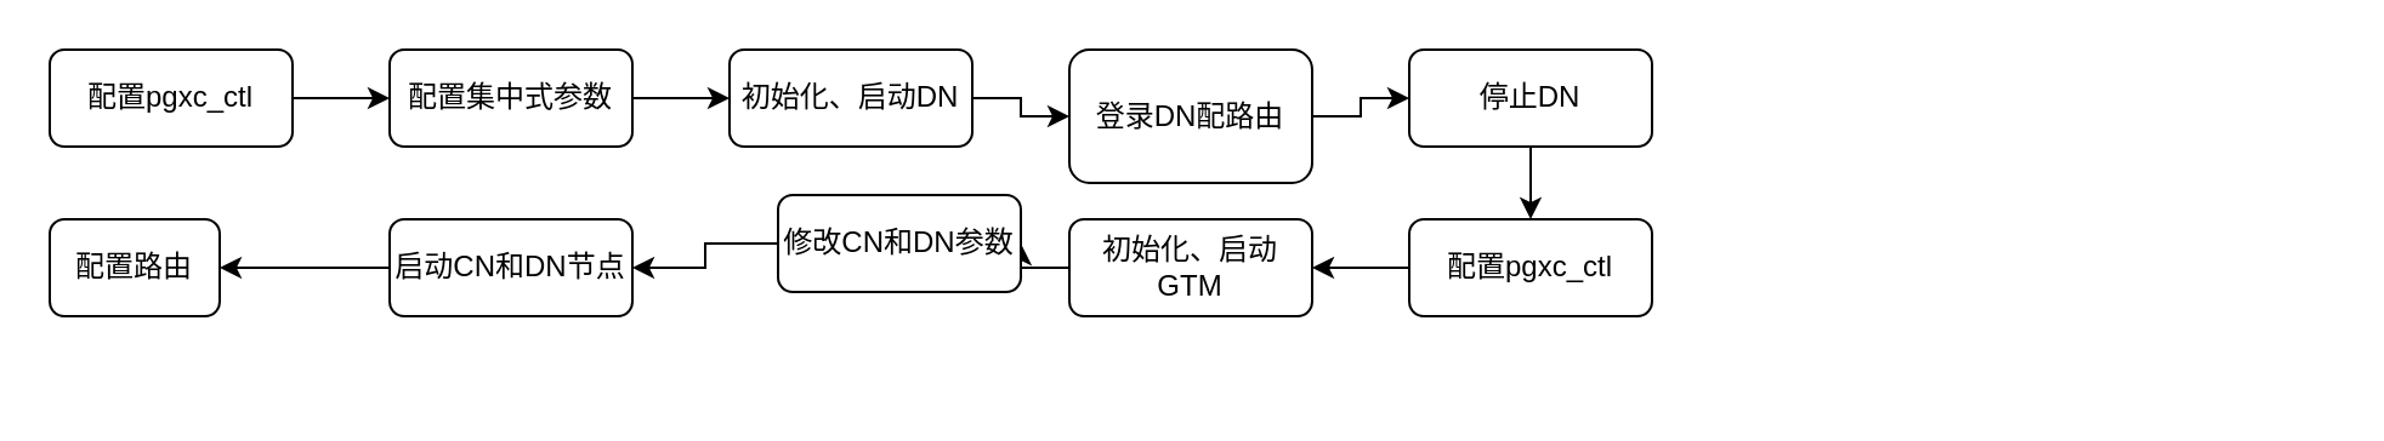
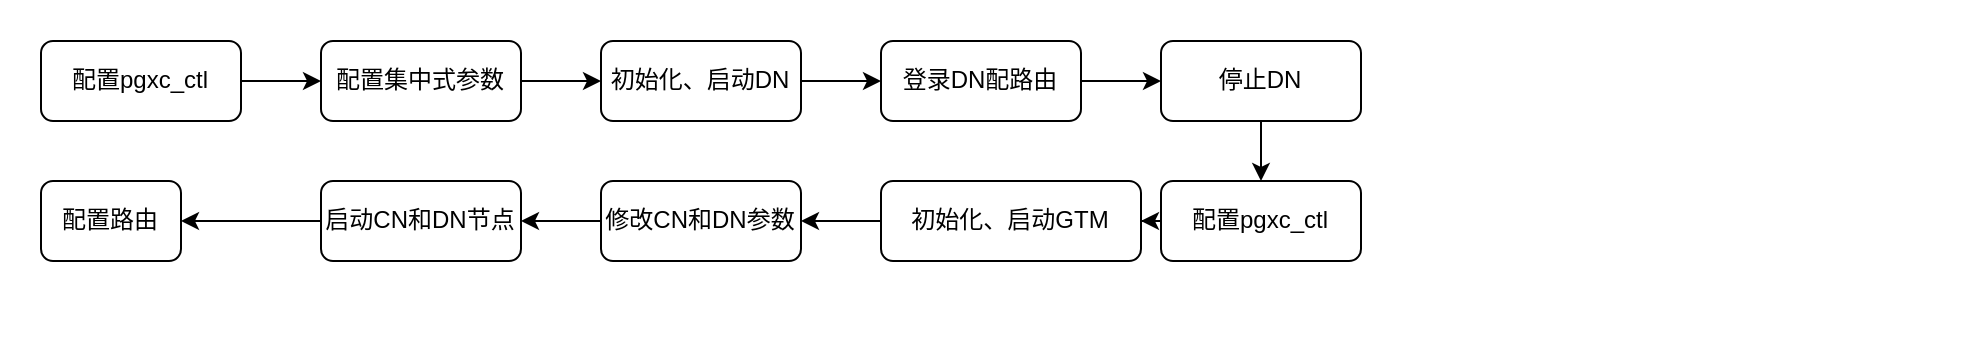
  <mxCell id="0" />
  <mxCell id="1" parent="0" />
  <mxCell id="2" style="edgeStyle=orthogonalEdgeStyle;rounded=0;orthogonalLoop=1;jettySize=auto;html=1;exitX=1;exitY=0.5;exitDx=0;exitDy=0;entryX=0;entryY=0.5;entryDx=0;entryDy=0;" edge="1" parent="1" source="3" target="5"><mxGeometry relative="1" as="geometry" /></mxCell>
  <mxCell id="3" value="配置pgxc_ctl" style="rounded=1;whiteSpace=wrap;html=1;" vertex="1" parent="1"><mxGeometry x="20" y="20" width="100" height="40" as="geometry" /></mxCell>
  <mxCell id="4" style="edgeStyle=orthogonalEdgeStyle;rounded=0;orthogonalLoop=1;jettySize=auto;html=1;exitX=1;exitY=0.5;exitDx=0;exitDy=0;entryX=0;entryY=0.5;entryDx=0;entryDy=0;" edge="1" parent="1" source="5" target="7"><mxGeometry relative="1" as="geometry" /></mxCell>
  <mxCell id="5" value="配置集中式参数" style="rounded=1;whiteSpace=wrap;html=1;" vertex="1" parent="1"><mxGeometry x="160" y="20" width="100" height="40" as="geometry" /></mxCell>
  <mxCell id="6" style="edgeStyle=orthogonalEdgeStyle;rounded=0;orthogonalLoop=1;jettySize=auto;html=1;exitX=1;exitY=0.5;exitDx=0;exitDy=0;" edge="1" parent="1" source="7" target="9"><mxGeometry relative="1" as="geometry" /></mxCell>
  <mxCell id="7" value="初始化、启动DN" style="rounded=1;whiteSpace=wrap;html=1;" vertex="1" parent="1"><mxGeometry x="300" y="20" width="100" height="40" as="geometry" /></mxCell>
  <mxCell id="8" style="edgeStyle=orthogonalEdgeStyle;rounded=0;orthogonalLoop=1;jettySize=auto;html=1;exitX=1;exitY=0.5;exitDx=0;exitDy=0;entryX=0;entryY=0.5;entryDx=0;entryDy=0;" edge="1" parent="1" source="9" target="12"><mxGeometry relative="1" as="geometry" /></mxCell>
- <mxCell id="9" value="登录DN配路由" style="rounded=1;whiteSpace=wrap;html=1;" vertex="1" parent="1"><mxGeometry x="440" y="20" width="100" height="55" as="geometry" /></mxCell>
+ <mxCell id="9" value="登录DN配路由" style="rounded=1;whiteSpace=wrap;html=1;" vertex="1" parent="1"><mxGeometry x="440" y="20" width="100" height="40" as="geometry" /></mxCell>
  <mxCell id="10" style="edgeStyle=orthogonalEdgeStyle;rounded=0;orthogonalLoop=1;jettySize=auto;html=1;exitX=0.5;exitY=1;exitDx=0;exitDy=0;" edge="1" parent="1"><mxGeometry relative="1" as="geometry"><mxPoint x="960" y="160" as="sourcePoint" /><mxPoint x="960" y="160" as="targetPoint" /></mxGeometry></mxCell>
  <mxCell id="11" style="edgeStyle=orthogonalEdgeStyle;rounded=0;orthogonalLoop=1;jettySize=auto;html=1;exitX=0.5;exitY=1;exitDx=0;exitDy=0;entryX=0.5;entryY=0;entryDx=0;entryDy=0;" edge="1" parent="1" source="12" target="14"><mxGeometry relative="1" as="geometry" /></mxCell>
  <mxCell id="12" value="停止DN" style="rounded=1;whiteSpace=wrap;html=1;" vertex="1" parent="1"><mxGeometry x="580" y="20" width="100" height="40" as="geometry" /></mxCell>
  <mxCell id="13" style="edgeStyle=orthogonalEdgeStyle;rounded=0;orthogonalLoop=1;jettySize=auto;html=1;exitX=0;exitY=0.5;exitDx=0;exitDy=0;" edge="1" parent="1" source="14" target="16"><mxGeometry relative="1" as="geometry" /></mxCell>
  <mxCell id="14" value="配置pgxc_ctl" style="rounded=1;whiteSpace=wrap;html=1;" vertex="1" parent="1"><mxGeometry x="580" y="90" width="100" height="40" as="geometry" /></mxCell>
  <mxCell id="15" style="edgeStyle=orthogonalEdgeStyle;rounded=0;orthogonalLoop=1;jettySize=auto;html=1;exitX=0;exitY=0.5;exitDx=0;exitDy=0;entryX=1;entryY=0.5;entryDx=0;entryDy=0;" edge="1" parent="1" source="16" target="18"><mxGeometry relative="1" as="geometry" /></mxCell>
- <mxCell id="16" value="初始化、启动GTM" style="rounded=1;whiteSpace=wrap;html=1;" vertex="1" parent="1"><mxGeometry x="440" y="90" width="100" height="40" as="geometry" /></mxCell>
+ <mxCell id="16" value="初始化、启动GTM" style="rounded=1;whiteSpace=wrap;html=1;" vertex="1" parent="1"><mxGeometry x="440" y="90" width="130" height="40" as="geometry" /></mxCell>
  <mxCell id="17" style="edgeStyle=orthogonalEdgeStyle;rounded=0;orthogonalLoop=1;jettySize=auto;html=1;exitX=0;exitY=0.5;exitDx=0;exitDy=0;entryX=1;entryY=0.5;entryDx=0;entryDy=0;" edge="1" parent="1" source="18" target="20"><mxGeometry relative="1" as="geometry" /></mxCell>
- <mxCell id="18" value="修改CN和DN参数" style="rounded=1;whiteSpace=wrap;html=1;" vertex="1" parent="1"><mxGeometry x="320" y="80" width="100" height="40" as="geometry" /></mxCell>
+ <mxCell id="18" value="修改CN和DN参数" style="rounded=1;whiteSpace=wrap;html=1;" vertex="1" parent="1"><mxGeometry x="300" y="90" width="100" height="40" as="geometry" /></mxCell>
  <mxCell id="19" style="edgeStyle=orthogonalEdgeStyle;rounded=0;orthogonalLoop=1;jettySize=auto;html=1;exitX=0;exitY=0.5;exitDx=0;exitDy=0;entryX=1;entryY=0.5;entryDx=0;entryDy=0;" edge="1" parent="1" source="20" target="21"><mxGeometry relative="1" as="geometry" /></mxCell>
  <mxCell id="20" value="启动CN和DN节点" style="rounded=1;whiteSpace=wrap;html=1;" vertex="1" parent="1"><mxGeometry x="160" y="90" width="100" height="40" as="geometry" /></mxCell>
  <mxCell id="21" value="配置路由" style="rounded=1;whiteSpace=wrap;html=1;" vertex="1" parent="1"><mxGeometry x="20" y="90" width="70" height="40" as="geometry" /></mxCell>
